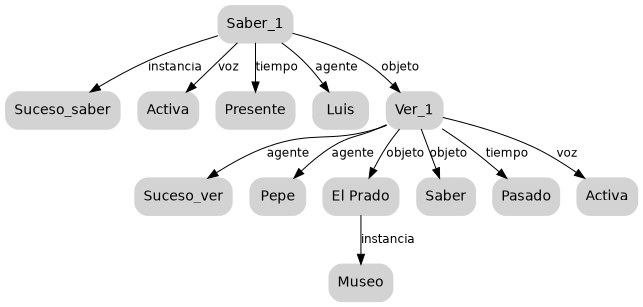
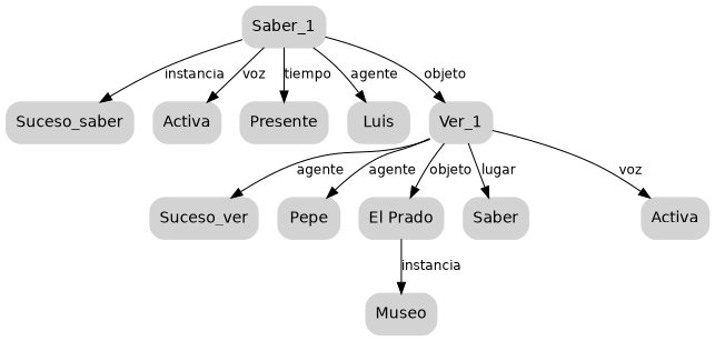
  digraph {
    fontname="DejaVu Sans"
    node [color=lightgray fontname="DejaVu Sans" shape=box style="rounded,filled,bold"]
    edge [fontname="DejaVu Sans" fontsize=12 weight=2]
    n1 [label=Saber_1]
    n2 [label=Suceso_saber]
    n3 [label=Activa]
    n4 [label=Presente]
    n5 [label=Luis]
    n6 [label=Ver_1]
    n7 [label=Suceso_ver]
    n8 [label=Pepe]
    n9 [label="El Prado"]
    n10 [label=Saber]
-   n11 [label=Pasado]
    n12 [label=Activa]
    n13 [label=Museo]
    n1 -> n2 [label=instancia]
    n1 -> n3 [label=voz]
    n1 -> n4 [label=tiempo]
    n1 -> n5 [label=agente]
    n1 -> n6 [label=objeto]
    n6 -> n7 [label=agente]
    n6 -> n8 [label=agente]
    n6 -> n9 [label=objeto]
-   n6 -> n10 [label=objeto]
-   n6 -> n11 [label=tiempo]
+   n6 -> n10 [label=lugar]
    n6 -> n12 [label=voz]
    n9 -> n13 [label=instancia]
  }
